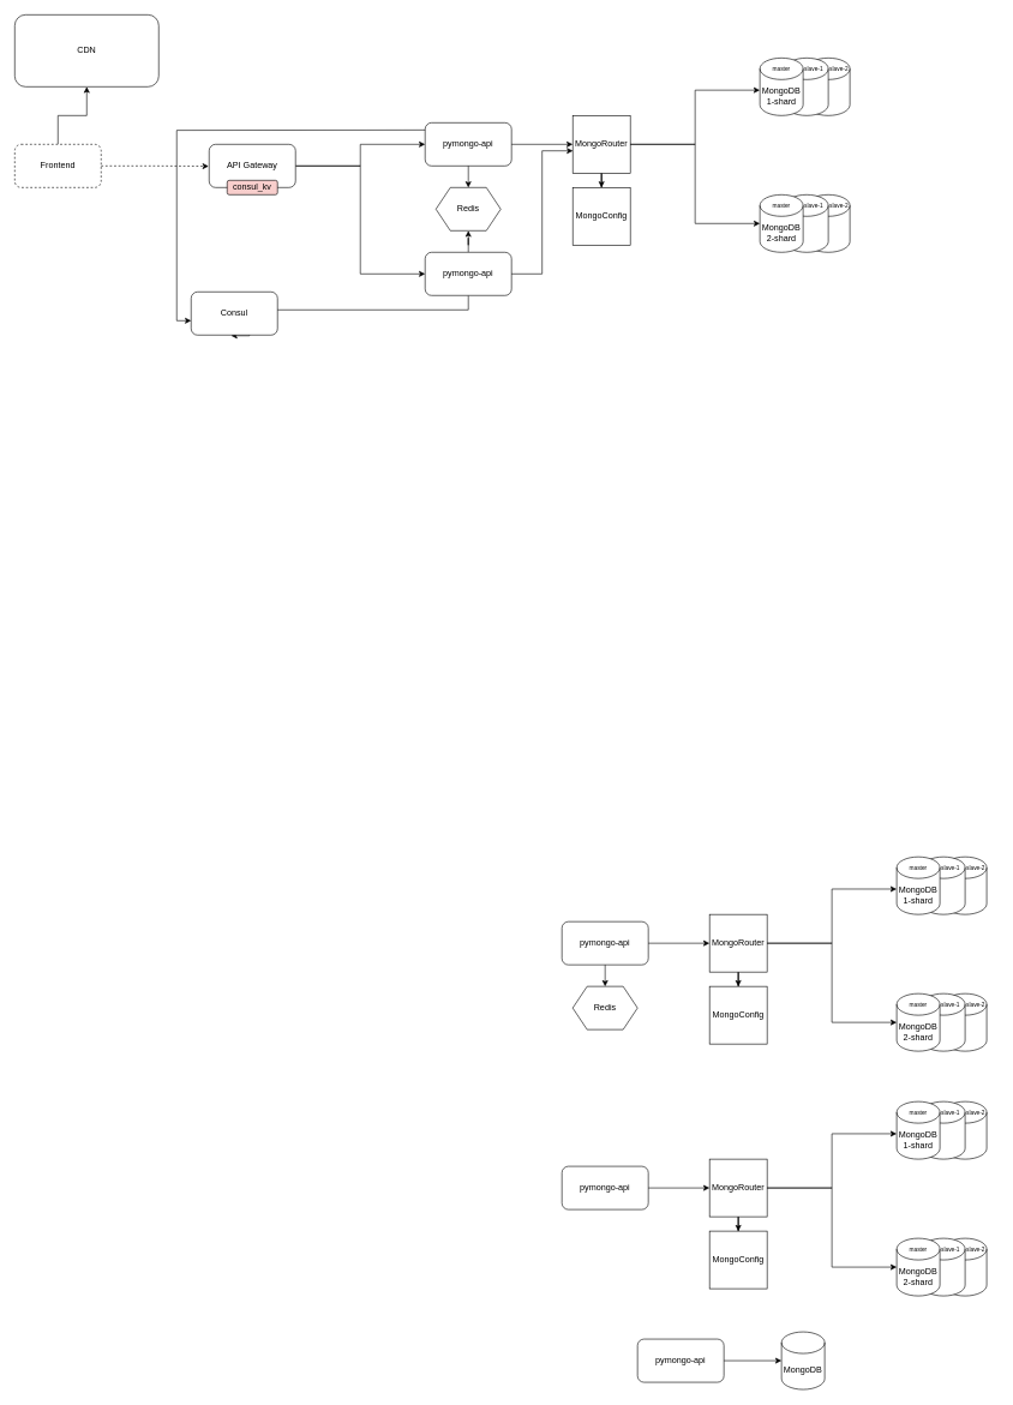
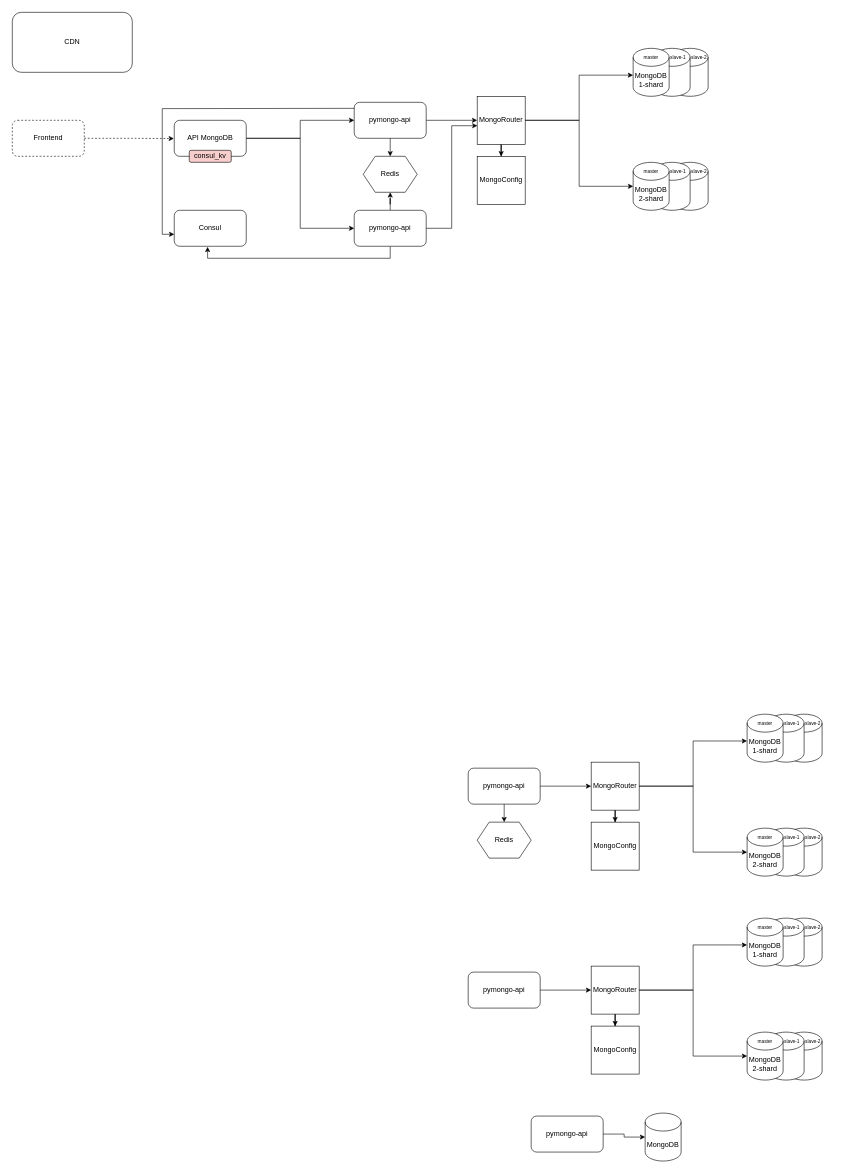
  <mxCell id="0" />
  <mxCell id="1" parent="0" />
  <mxCell id="2" value="" style="shape=cylinder3;whiteSpace=wrap;html=1;boundedLbl=1;backgroundOutline=1;size=15;" vertex="1" parent="1"><mxGeometry x="1310" y="1720" width="60" height="80" as="geometry" /></mxCell>
  <mxCell id="3" value="" style="shape=cylinder3;whiteSpace=wrap;html=1;boundedLbl=1;backgroundOutline=1;size=15;" vertex="1" parent="1"><mxGeometry x="1280" y="1720" width="60" height="80" as="geometry" /></mxCell>
  <mxCell id="4" value="" style="shape=cylinder3;whiteSpace=wrap;html=1;boundedLbl=1;backgroundOutline=1;size=15;" vertex="1" parent="1"><mxGeometry x="1310" y="1530" width="60" height="80" as="geometry" /></mxCell>
  <mxCell id="5" value="" style="shape=cylinder3;whiteSpace=wrap;html=1;boundedLbl=1;backgroundOutline=1;size=15;" vertex="1" parent="1"><mxGeometry x="1280" y="1530" width="60" height="80" as="geometry" /></mxCell>
- <mxCell id="6" value="MongoDB" style="shape=cylinder3;whiteSpace=wrap;html=1;boundedLbl=1;backgroundOutline=1;size=15;" vertex="1" parent="1"><mxGeometry x="1085" y="1850" width="60" height="80" as="geometry" /></mxCell>
+ <mxCell id="6" value="MongoDB" style="shape=cylinder3;whiteSpace=wrap;html=1;boundedLbl=1;backgroundOutline=1;size=15;" vertex="1" parent="1"><mxGeometry x="1075" y="1855" width="60" height="80" as="geometry" /></mxCell>
  <mxCell id="7" value="pymongo-api" style="rounded=1;whiteSpace=wrap;html=1;" vertex="1" parent="1"><mxGeometry x="885" y="1860" width="120" height="60" as="geometry" /></mxCell>
  <mxCell id="8" style="edgeStyle=orthogonalEdgeStyle;rounded=0;orthogonalLoop=1;jettySize=auto;html=1;exitX=1;exitY=0.5;exitDx=0;exitDy=0;entryX=0;entryY=0.5;entryDx=0;entryDy=0;entryPerimeter=0;" edge="1" parent="1" source="7" target="6"><mxGeometry relative="1" as="geometry" /></mxCell>
  <mxCell id="9" value="MongoDB&lt;div&gt;2-shard&lt;/div&gt;" style="shape=cylinder3;whiteSpace=wrap;html=1;boundedLbl=1;backgroundOutline=1;size=15;" vertex="1" parent="1"><mxGeometry x="1245" y="1720" width="60" height="80" as="geometry" /></mxCell>
  <mxCell id="10" value="pymongo-api" style="rounded=1;whiteSpace=wrap;html=1;" vertex="1" parent="1"><mxGeometry x="780" y="1620" width="120" height="60" as="geometry" /></mxCell>
  <mxCell id="11" style="edgeStyle=orthogonalEdgeStyle;rounded=0;orthogonalLoop=1;jettySize=auto;html=1;exitX=1;exitY=0.5;exitDx=0;exitDy=0;entryX=0;entryY=0.5;entryDx=0;entryDy=0;" edge="1" parent="1" source="10" target="14"><mxGeometry relative="1" as="geometry"><Array as="points" /></mxGeometry></mxCell>
  <mxCell id="12" value="MongoDB&lt;div&gt;1-shard&lt;/div&gt;" style="shape=cylinder3;whiteSpace=wrap;html=1;boundedLbl=1;backgroundOutline=1;size=15;" vertex="1" parent="1"><mxGeometry x="1245" y="1530" width="60" height="80" as="geometry" /></mxCell>
  <mxCell id="13" value="" style="edgeStyle=orthogonalEdgeStyle;rounded=0;orthogonalLoop=1;jettySize=auto;html=1;" edge="1" parent="1" source="14" target="17"><mxGeometry relative="1" as="geometry" /></mxCell>
  <mxCell id="14" value="MongoRouter" style="whiteSpace=wrap;html=1;aspect=fixed;" vertex="1" parent="1"><mxGeometry x="985" y="1610" width="80" height="80" as="geometry" /></mxCell>
  <mxCell id="15" style="edgeStyle=orthogonalEdgeStyle;rounded=0;orthogonalLoop=1;jettySize=auto;html=1;entryX=0;entryY=0.5;entryDx=0;entryDy=0;entryPerimeter=0;" edge="1" parent="1" source="14" target="9"><mxGeometry relative="1" as="geometry" /></mxCell>
  <mxCell id="16" style="edgeStyle=orthogonalEdgeStyle;rounded=0;orthogonalLoop=1;jettySize=auto;html=1;entryX=-0.002;entryY=0.559;entryDx=0;entryDy=0;entryPerimeter=0;" edge="1" parent="1" source="14" target="12"><mxGeometry relative="1" as="geometry" /></mxCell>
  <mxCell id="17" value="MongoConfig" style="whiteSpace=wrap;html=1;aspect=fixed;" vertex="1" parent="1"><mxGeometry x="985" y="1710" width="80" height="80" as="geometry" /></mxCell>
  <mxCell id="18" value="&lt;font style=&quot;font-size: 8px;&quot;&gt;master&lt;/font&gt;" style="text;html=1;align=center;verticalAlign=middle;whiteSpace=wrap;rounded=0;" vertex="1" parent="1"><mxGeometry x="1245" y="1720" width="60" height="30" as="geometry" /></mxCell>
  <mxCell id="19" value="&lt;font style=&quot;font-size: 8px;&quot;&gt;slave-1&lt;/font&gt;" style="text;html=1;align=center;verticalAlign=middle;whiteSpace=wrap;rounded=0;" vertex="1" parent="1"><mxGeometry x="1290" y="1720" width="60" height="30" as="geometry" /></mxCell>
  <mxCell id="20" value="&lt;font style=&quot;font-size: 8px;&quot;&gt;slave-2&lt;/font&gt;" style="text;html=1;align=center;verticalAlign=middle;whiteSpace=wrap;rounded=0;" vertex="1" parent="1"><mxGeometry x="1325" y="1720" width="60" height="30" as="geometry" /></mxCell>
  <mxCell id="21" value="&lt;font style=&quot;font-size: 8px;&quot;&gt;master&lt;/font&gt;" style="text;html=1;align=center;verticalAlign=middle;whiteSpace=wrap;rounded=0;" vertex="1" parent="1"><mxGeometry x="1245" y="1530" width="60" height="30" as="geometry" /></mxCell>
  <mxCell id="22" value="&lt;font style=&quot;font-size: 8px;&quot;&gt;slave-1&lt;/font&gt;" style="text;html=1;align=center;verticalAlign=middle;whiteSpace=wrap;rounded=0;" vertex="1" parent="1"><mxGeometry x="1290" y="1530" width="60" height="30" as="geometry" /></mxCell>
  <mxCell id="23" value="&lt;font style=&quot;font-size: 8px;&quot;&gt;slave-2&lt;/font&gt;" style="text;html=1;align=center;verticalAlign=middle;whiteSpace=wrap;rounded=0;" vertex="1" parent="1"><mxGeometry x="1325" y="1530" width="60" height="30" as="geometry" /></mxCell>
  <mxCell id="24" value="" style="shape=cylinder3;whiteSpace=wrap;html=1;boundedLbl=1;backgroundOutline=1;size=15;" vertex="1" parent="1"><mxGeometry x="1310" y="1380" width="60" height="80" as="geometry" /></mxCell>
  <mxCell id="25" value="" style="shape=cylinder3;whiteSpace=wrap;html=1;boundedLbl=1;backgroundOutline=1;size=15;" vertex="1" parent="1"><mxGeometry x="1280" y="1380" width="60" height="80" as="geometry" /></mxCell>
  <mxCell id="26" value="" style="shape=cylinder3;whiteSpace=wrap;html=1;boundedLbl=1;backgroundOutline=1;size=15;" vertex="1" parent="1"><mxGeometry x="1310" y="1190" width="60" height="80" as="geometry" /></mxCell>
  <mxCell id="27" value="" style="shape=cylinder3;whiteSpace=wrap;html=1;boundedLbl=1;backgroundOutline=1;size=15;" vertex="1" parent="1"><mxGeometry x="1280" y="1190" width="60" height="80" as="geometry" /></mxCell>
  <mxCell id="28" value="MongoDB&lt;div&gt;2-shard&lt;/div&gt;" style="shape=cylinder3;whiteSpace=wrap;html=1;boundedLbl=1;backgroundOutline=1;size=15;" vertex="1" parent="1"><mxGeometry x="1245" y="1380" width="60" height="80" as="geometry" /></mxCell>
  <mxCell id="29" value="pymongo-api" style="rounded=1;whiteSpace=wrap;html=1;" vertex="1" parent="1"><mxGeometry x="780" y="1280" width="120" height="60" as="geometry" /></mxCell>
  <mxCell id="30" style="edgeStyle=orthogonalEdgeStyle;rounded=0;orthogonalLoop=1;jettySize=auto;html=1;exitX=1;exitY=0.5;exitDx=0;exitDy=0;entryX=0;entryY=0.5;entryDx=0;entryDy=0;" edge="1" parent="1" source="29" target="33"><mxGeometry relative="1" as="geometry"><Array as="points" /></mxGeometry></mxCell>
  <mxCell id="31" value="MongoDB&lt;div&gt;1-shard&lt;/div&gt;" style="shape=cylinder3;whiteSpace=wrap;html=1;boundedLbl=1;backgroundOutline=1;size=15;" vertex="1" parent="1"><mxGeometry x="1245" y="1190" width="60" height="80" as="geometry" /></mxCell>
  <mxCell id="32" value="" style="edgeStyle=orthogonalEdgeStyle;rounded=0;orthogonalLoop=1;jettySize=auto;html=1;" edge="1" parent="1" source="33" target="36"><mxGeometry relative="1" as="geometry" /></mxCell>
  <mxCell id="33" value="MongoRouter" style="whiteSpace=wrap;html=1;aspect=fixed;" vertex="1" parent="1"><mxGeometry x="985" y="1270" width="80" height="80" as="geometry" /></mxCell>
  <mxCell id="34" style="edgeStyle=orthogonalEdgeStyle;rounded=0;orthogonalLoop=1;jettySize=auto;html=1;entryX=0;entryY=0.5;entryDx=0;entryDy=0;entryPerimeter=0;" edge="1" parent="1" source="33" target="28"><mxGeometry relative="1" as="geometry" /></mxCell>
  <mxCell id="35" style="edgeStyle=orthogonalEdgeStyle;rounded=0;orthogonalLoop=1;jettySize=auto;html=1;entryX=-0.002;entryY=0.559;entryDx=0;entryDy=0;entryPerimeter=0;" edge="1" parent="1" source="33" target="31"><mxGeometry relative="1" as="geometry" /></mxCell>
  <mxCell id="36" value="MongoConfig" style="whiteSpace=wrap;html=1;aspect=fixed;" vertex="1" parent="1"><mxGeometry x="985" y="1370" width="80" height="80" as="geometry" /></mxCell>
  <mxCell id="37" value="&lt;font style=&quot;font-size: 8px;&quot;&gt;master&lt;/font&gt;" style="text;html=1;align=center;verticalAlign=middle;whiteSpace=wrap;rounded=0;" vertex="1" parent="1"><mxGeometry x="1245" y="1380" width="60" height="30" as="geometry" /></mxCell>
  <mxCell id="38" value="&lt;font style=&quot;font-size: 8px;&quot;&gt;slave-1&lt;/font&gt;" style="text;html=1;align=center;verticalAlign=middle;whiteSpace=wrap;rounded=0;" vertex="1" parent="1"><mxGeometry x="1290" y="1380" width="60" height="30" as="geometry" /></mxCell>
  <mxCell id="39" value="&lt;font style=&quot;font-size: 8px;&quot;&gt;slave-2&lt;/font&gt;" style="text;html=1;align=center;verticalAlign=middle;whiteSpace=wrap;rounded=0;" vertex="1" parent="1"><mxGeometry x="1325" y="1380" width="60" height="30" as="geometry" /></mxCell>
  <mxCell id="40" value="&lt;font style=&quot;font-size: 8px;&quot;&gt;master&lt;/font&gt;" style="text;html=1;align=center;verticalAlign=middle;whiteSpace=wrap;rounded=0;" vertex="1" parent="1"><mxGeometry x="1245" y="1190" width="60" height="30" as="geometry" /></mxCell>
  <mxCell id="41" value="&lt;font style=&quot;font-size: 8px;&quot;&gt;slave-1&lt;/font&gt;" style="text;html=1;align=center;verticalAlign=middle;whiteSpace=wrap;rounded=0;" vertex="1" parent="1"><mxGeometry x="1290" y="1190" width="60" height="30" as="geometry" /></mxCell>
  <mxCell id="42" value="&lt;font style=&quot;font-size: 8px;&quot;&gt;slave-2&lt;/font&gt;" style="text;html=1;align=center;verticalAlign=middle;whiteSpace=wrap;rounded=0;" vertex="1" parent="1"><mxGeometry x="1325" y="1190" width="60" height="30" as="geometry" /></mxCell>
  <mxCell id="43" value="Redis" style="shape=hexagon;perimeter=hexagonPerimeter2;whiteSpace=wrap;html=1;fixedSize=1;" vertex="1" parent="1"><mxGeometry x="795" y="1370" width="90" height="60" as="geometry" /></mxCell>
  <mxCell id="44" style="edgeStyle=orthogonalEdgeStyle;rounded=0;orthogonalLoop=1;jettySize=auto;html=1;" edge="1" parent="1" source="29"><mxGeometry relative="1" as="geometry"><mxPoint x="840" y="1370" as="targetPoint" /></mxGeometry></mxCell>
  <mxCell id="45" value="" style="shape=cylinder3;whiteSpace=wrap;html=1;boundedLbl=1;backgroundOutline=1;size=15;" vertex="1" parent="1"><mxGeometry x="1120" y="270" width="60" height="80" as="geometry" /></mxCell>
  <mxCell id="46" value="" style="shape=cylinder3;whiteSpace=wrap;html=1;boundedLbl=1;backgroundOutline=1;size=15;" vertex="1" parent="1"><mxGeometry x="1090" y="270" width="60" height="80" as="geometry" /></mxCell>
  <mxCell id="47" value="" style="shape=cylinder3;whiteSpace=wrap;html=1;boundedLbl=1;backgroundOutline=1;size=15;" vertex="1" parent="1"><mxGeometry x="1120" y="80" width="60" height="80" as="geometry" /></mxCell>
  <mxCell id="48" value="" style="shape=cylinder3;whiteSpace=wrap;html=1;boundedLbl=1;backgroundOutline=1;size=15;" vertex="1" parent="1"><mxGeometry x="1090" y="80" width="60" height="80" as="geometry" /></mxCell>
  <mxCell id="49" value="MongoDB&lt;div&gt;2-shard&lt;/div&gt;" style="shape=cylinder3;whiteSpace=wrap;html=1;boundedLbl=1;backgroundOutline=1;size=15;" vertex="1" parent="1"><mxGeometry x="1055" y="270" width="60" height="80" as="geometry" /></mxCell>
  <mxCell id="50" style="edgeStyle=orthogonalEdgeStyle;rounded=0;orthogonalLoop=1;jettySize=auto;html=1;entryX=0;entryY=0.667;entryDx=0;entryDy=0;entryPerimeter=0;" edge="1" parent="1" target="74"><mxGeometry relative="1" as="geometry"><mxPoint x="240" y="390" as="targetPoint" /><mxPoint x="650" y="179.99" as="sourcePoint" /></mxGeometry></mxCell>
  <mxCell id="51" value="pymongo-api" style="rounded=1;whiteSpace=wrap;html=1;" vertex="1" parent="1"><mxGeometry y="170" width="120" height="60" as="geometry" x="590" /></mxCell>
  <mxCell id="52" style="edgeStyle=orthogonalEdgeStyle;rounded=0;orthogonalLoop=1;jettySize=auto;html=1;exitX=1;exitY=0.5;exitDx=0;exitDy=0;entryX=0;entryY=0.5;entryDx=0;entryDy=0;" edge="1" parent="1" source="51" target="55"><mxGeometry relative="1" as="geometry"><Array as="points" /></mxGeometry></mxCell>
  <mxCell id="53" value="MongoDB&lt;div&gt;1-shard&lt;/div&gt;" style="shape=cylinder3;whiteSpace=wrap;html=1;boundedLbl=1;backgroundOutline=1;size=15;" vertex="1" parent="1"><mxGeometry x="1055" y="80" width="60" height="80" as="geometry" /></mxCell>
  <mxCell id="54" value="" style="edgeStyle=orthogonalEdgeStyle;rounded=0;orthogonalLoop=1;jettySize=auto;html=1;" edge="1" parent="1" source="55" target="58"><mxGeometry relative="1" as="geometry" /></mxCell>
  <mxCell id="55" value="MongoRouter" style="whiteSpace=wrap;html=1;aspect=fixed;" vertex="1" parent="1"><mxGeometry x="795" y="160" width="80" height="80" as="geometry" /></mxCell>
  <mxCell id="56" style="edgeStyle=orthogonalEdgeStyle;rounded=0;orthogonalLoop=1;jettySize=auto;html=1;entryX=0;entryY=0.5;entryDx=0;entryDy=0;entryPerimeter=0;" edge="1" parent="1" source="55" target="49"><mxGeometry relative="1" as="geometry" /></mxCell>
  <mxCell id="57" style="edgeStyle=orthogonalEdgeStyle;rounded=0;orthogonalLoop=1;jettySize=auto;html=1;entryX=-0.002;entryY=0.559;entryDx=0;entryDy=0;entryPerimeter=0;" edge="1" parent="1" source="55" target="53"><mxGeometry relative="1" as="geometry" /></mxCell>
  <mxCell id="58" value="MongoConfig" style="whiteSpace=wrap;html=1;aspect=fixed;" vertex="1" parent="1"><mxGeometry x="795" y="260" width="80" height="80" as="geometry" /></mxCell>
  <mxCell id="59" value="&lt;font style=&quot;font-size: 8px;&quot;&gt;master&lt;/font&gt;" style="text;html=1;align=center;verticalAlign=middle;whiteSpace=wrap;rounded=0;" vertex="1" parent="1"><mxGeometry x="1055" y="270" width="60" height="30" as="geometry" /></mxCell>
  <mxCell id="60" value="&lt;font style=&quot;font-size: 8px;&quot;&gt;slave-1&lt;/font&gt;" style="text;html=1;align=center;verticalAlign=middle;whiteSpace=wrap;rounded=0;" vertex="1" parent="1"><mxGeometry x="1100" y="270" width="60" height="30" as="geometry" /></mxCell>
  <mxCell id="61" value="&lt;font style=&quot;font-size: 8px;&quot;&gt;slave-2&lt;/font&gt;" style="text;html=1;align=center;verticalAlign=middle;whiteSpace=wrap;rounded=0;" vertex="1" parent="1"><mxGeometry x="1135" y="270" width="60" height="30" as="geometry" /></mxCell>
  <mxCell id="62" value="&lt;font style=&quot;font-size: 8px;&quot;&gt;master&lt;/font&gt;" style="text;html=1;align=center;verticalAlign=middle;whiteSpace=wrap;rounded=0;" vertex="1" parent="1"><mxGeometry x="1055" y="80" width="60" height="30" as="geometry" /></mxCell>
  <mxCell id="63" value="&lt;font style=&quot;font-size: 8px;&quot;&gt;slave-1&lt;/font&gt;" style="text;html=1;align=center;verticalAlign=middle;whiteSpace=wrap;rounded=0;" vertex="1" parent="1"><mxGeometry x="1100" y="80" width="60" height="30" as="geometry" /></mxCell>
  <mxCell id="64" value="&lt;font style=&quot;font-size: 8px;&quot;&gt;slave-2&lt;/font&gt;" style="text;html=1;align=center;verticalAlign=middle;whiteSpace=wrap;rounded=0;" vertex="1" parent="1"><mxGeometry x="1135" y="80" width="60" height="30" as="geometry" /></mxCell>
  <mxCell id="65" value="Redis" style="shape=hexagon;perimeter=hexagonPerimeter2;whiteSpace=wrap;html=1;fixedSize=1;" vertex="1" parent="1"><mxGeometry x="605" y="260" width="90" height="60" as="geometry" /></mxCell>
  <mxCell id="66" style="edgeStyle=orthogonalEdgeStyle;rounded=0;orthogonalLoop=1;jettySize=auto;html=1;" edge="1" parent="1" source="51"><mxGeometry relative="1" as="geometry"><mxPoint x="650" y="260" as="targetPoint" /></mxGeometry></mxCell>
  <mxCell id="67" style="edgeStyle=orthogonalEdgeStyle;rounded=0;orthogonalLoop=1;jettySize=auto;html=1;entryX=0.5;entryY=1;entryDx=0;entryDy=0;" edge="1" parent="1" source="69" target="65"><mxGeometry relative="1" as="geometry" /></mxCell>
  <mxCell id="68" style="edgeStyle=orthogonalEdgeStyle;rounded=0;orthogonalLoop=1;jettySize=auto;html=1;entryX=0.463;entryY=1.015;entryDx=0;entryDy=0;entryPerimeter=0;" edge="1" parent="1" source="69" target="74"><mxGeometry relative="1" as="geometry"><mxPoint x="330" y="430" as="targetPoint" /><Array as="points"><mxPoint x="650" y="430" /><mxPoint x="346" y="430" /></Array></mxGeometry></mxCell>
  <mxCell id="69" value="pymongo-api" style="rounded=1;whiteSpace=wrap;html=1;" vertex="1" parent="1"><mxGeometry y="350" width="120" height="60" as="geometry" x="590" /></mxCell>
  <mxCell id="70" style="edgeStyle=orthogonalEdgeStyle;rounded=0;orthogonalLoop=1;jettySize=auto;html=1;entryX=0.004;entryY=0.613;entryDx=0;entryDy=0;entryPerimeter=0;" edge="1" parent="1" source="69" target="55"><mxGeometry relative="1" as="geometry" /></mxCell>
  <mxCell id="71" style="edgeStyle=orthogonalEdgeStyle;rounded=0;orthogonalLoop=1;jettySize=auto;html=1;entryX=0;entryY=0.5;entryDx=0;entryDy=0;" edge="1" parent="1" source="73" target="51"><mxGeometry relative="1" as="geometry" /></mxCell>
  <mxCell id="72" style="edgeStyle=orthogonalEdgeStyle;rounded=0;orthogonalLoop=1;jettySize=auto;html=1;entryX=0;entryY=0.5;entryDx=0;entryDy=0;" edge="1" parent="1" source="73" target="69"><mxGeometry relative="1" as="geometry" /></mxCell>
- <mxCell id="73" value="API Gateway" style="rounded=1;whiteSpace=wrap;html=1;" vertex="1" parent="1"><mxGeometry x="290" y="200" width="120" height="60" as="geometry" /></mxCell>
- <mxCell id="74" value="Consul" style="rounded=1;whiteSpace=wrap;html=1;" vertex="1" parent="1"><mxGeometry x="265" y="405" width="120" height="60" as="geometry" /></mxCell>
+ <mxCell id="73" value="API MongoDB" style="rounded=1;whiteSpace=wrap;html=1;" vertex="1" parent="1"><mxGeometry x="290" y="200" width="120" height="60" as="geometry" /></mxCell>
+ <mxCell id="74" value="Consul" style="rounded=1;whiteSpace=wrap;html=1;" vertex="1" parent="1"><mxGeometry x="290" y="350" width="120" height="60" as="geometry" /></mxCell>
  <mxCell id="75" value="consul_kv" style="rounded=1;whiteSpace=wrap;html=1;fillColor=#f8cecc;" vertex="1" parent="1"><mxGeometry x="315" y="250" width="70" height="20" as="geometry" /></mxCell>
- <mxCell id="76" style="edgeStyle=orthogonalEdgeStyle;rounded=0;orthogonalLoop=1;jettySize=auto;html=1;entryX=0.5;entryY=1;entryDx=0;entryDy=0;" edge="1" parent="1" source="77" target="79"><mxGeometry relative="1" as="geometry" /></mxCell>
  <mxCell id="77" value="Frontend" style="rounded=1;whiteSpace=wrap;html=1;dashed=1;" vertex="1" parent="1"><mxGeometry x="20" y="200" width="120" height="60" as="geometry" /></mxCell>
  <mxCell id="78" style="edgeStyle=orthogonalEdgeStyle;rounded=0;orthogonalLoop=1;jettySize=auto;html=1;entryX=-0.006;entryY=0.507;entryDx=0;entryDy=0;entryPerimeter=0;dashed=1;" edge="1" parent="1" source="77" target="73"><mxGeometry relative="1" as="geometry" /></mxCell>
  <mxCell id="79" value="CDN" style="rounded=1;whiteSpace=wrap;html=1;" vertex="1" parent="1"><mxGeometry x="20" y="20" width="200" height="100" as="geometry" /></mxCell>
